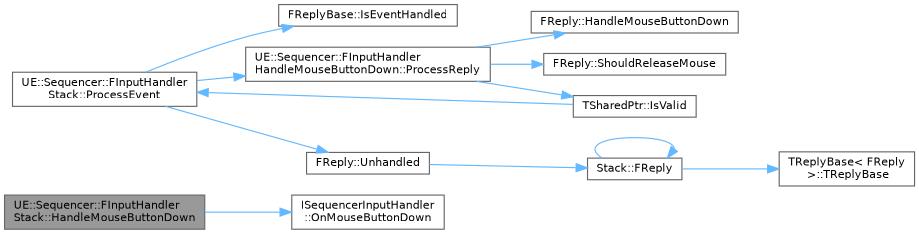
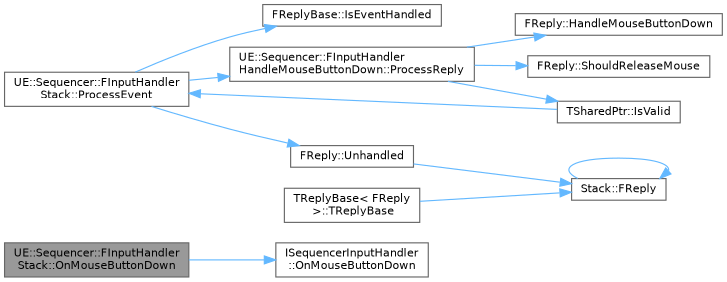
  digraph {
    rankdir=LR
    node [color=grey40 fillcolor=white fontname=Helvetica fontsize=10 shape=box style=filled]
    edge [color=steelblue1 fontname=Helvetica fontsize=10 labelfontname=Helvetica labelfontsize=10 style=solid]
-   n1 [color=gray40 fillcolor=grey60 fontcolor=black height=0.2 label="UE::Sequencer::FInputHandler\lStack::HandleMouseButtonDown" width=0.4]
+   n1 [color=gray40 fillcolor=grey60 fontcolor=black height=0.2 label="UE::Sequencer::FInputHandler\lStack::OnMouseButtonDown" width=0.4]
    n2 [height=0.2 label="ISequencerInputHandler\l::OnMouseButtonDown" width=0.4]
    n3 [height=0.2 label="UE::Sequencer::FInputHandler\lStack::ProcessEvent" width=0.4]
    n4 [height=0.2 label="FReplyBase::IsEventHandled" width=0.4]
    n5 [height=0.2 label="UE::Sequencer::FInputHandler\lHandleMouseButtonDown::ProcessReply" width=0.4]
    n6 [height=0.2 label="FReply::Unhandled" width=0.4]
    n7 [height=0.2 label="FReply::HandleMouseButtonDown" width=0.4]
    n8 [height=0.2 label="TSharedPtr::IsValid" width=0.4]
    n9 [height=0.2 label="FReply::ShouldReleaseMouse" width=0.4]
    n10 [height=0.2 label="Stack::FReply" width=0.4]
    n11 [height=0.2 label="TReplyBase\< FReply\l \>::TReplyBase" width=0.4]
    n1 -> n2
    n3 -> n4
    n3 -> n5
    n3 -> n6
    n5 -> n7
    n5 -> n8
    n5 -> n9
    n6 -> n10
    n8 -> n3
    n10 -> n10
-   n10 -> n11
+   n11 -> n10
  }
